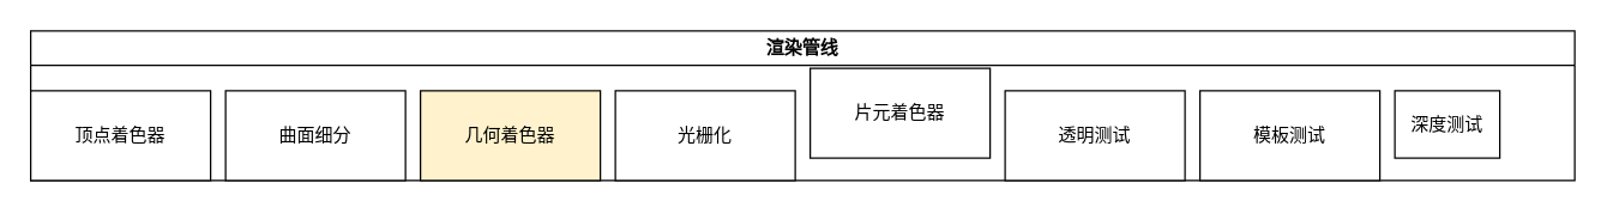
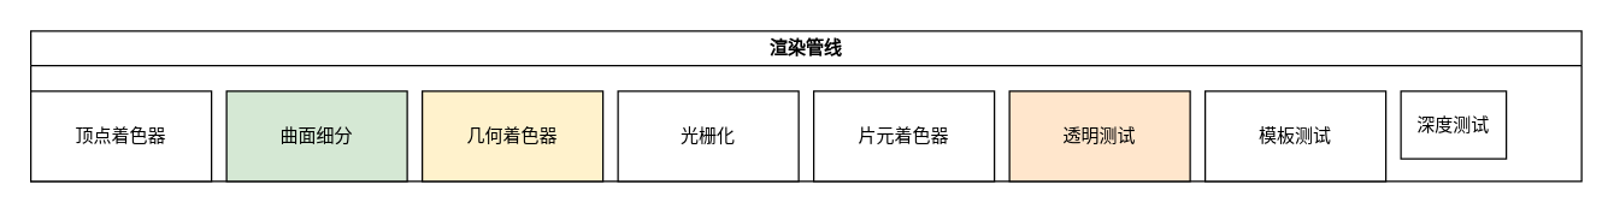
  <mxCell id="0" />
  <mxCell id="1" parent="0" />
  <mxCell id="2" value="渲染管线" style="swimlane;whiteSpace=wrap;html=1;" parent="1" vertex="1"><mxGeometry x="20" y="20" width="1030" height="100" as="geometry" /></mxCell>
  <mxCell id="3" value="顶点着色器" style="rounded=0;whiteSpace=wrap;html=1;" parent="2" vertex="1"><mxGeometry y="40" width="120" height="60" as="geometry" /></mxCell>
- <mxCell id="4" value="曲面细分" style="rounded=0;whiteSpace=wrap;html=1;" parent="2" vertex="1"><mxGeometry x="130" y="40" width="120" height="60" as="geometry" /></mxCell>
+ <mxCell id="4" value="曲面细分" style="rounded=0;whiteSpace=wrap;html=1;fillColor=#d5e8d4;" parent="2" vertex="1"><mxGeometry x="130" y="40" width="120" height="60" as="geometry" /></mxCell>
  <mxCell id="5" value="几何着色器" style="rounded=0;whiteSpace=wrap;html=1;fillColor=#fff2cc;" parent="2" vertex="1"><mxGeometry x="260" y="40" width="120" height="60" as="geometry" /></mxCell>
  <mxCell id="6" value="光栅化" style="rounded=0;whiteSpace=wrap;html=1;" parent="2" vertex="1"><mxGeometry x="390" y="40" width="120" height="60" as="geometry" /></mxCell>
- <mxCell id="7" value="片元着色器" style="rounded=0;whiteSpace=wrap;html=1;" parent="2" vertex="1"><mxGeometry x="520" y="25" width="120" height="60" as="geometry" /></mxCell>
- <mxCell id="8" value="透明测试" style="rounded=0;whiteSpace=wrap;html=1;" parent="2" vertex="1"><mxGeometry x="650" y="40" width="120" height="60" as="geometry" /></mxCell>
+ <mxCell id="7" value="片元着色器" style="rounded=0;whiteSpace=wrap;html=1;" parent="2" vertex="1"><mxGeometry x="520" y="40" width="120" height="60" as="geometry" /></mxCell>
+ <mxCell id="8" value="透明测试" style="rounded=0;whiteSpace=wrap;html=1;fillColor=#ffe6cc;" parent="2" vertex="1"><mxGeometry x="650" y="40" width="120" height="60" as="geometry" /></mxCell>
  <mxCell id="9" value="模板测试" style="rounded=0;whiteSpace=wrap;html=1;" parent="2" vertex="1"><mxGeometry x="780" y="40" width="120" height="60" as="geometry" /></mxCell>
  <mxCell id="10" value="深度测试" style="rounded=0;whiteSpace=wrap;html=1;" parent="2" vertex="1"><mxGeometry x="910" y="40" width="70" height="45" as="geometry" /></mxCell>
